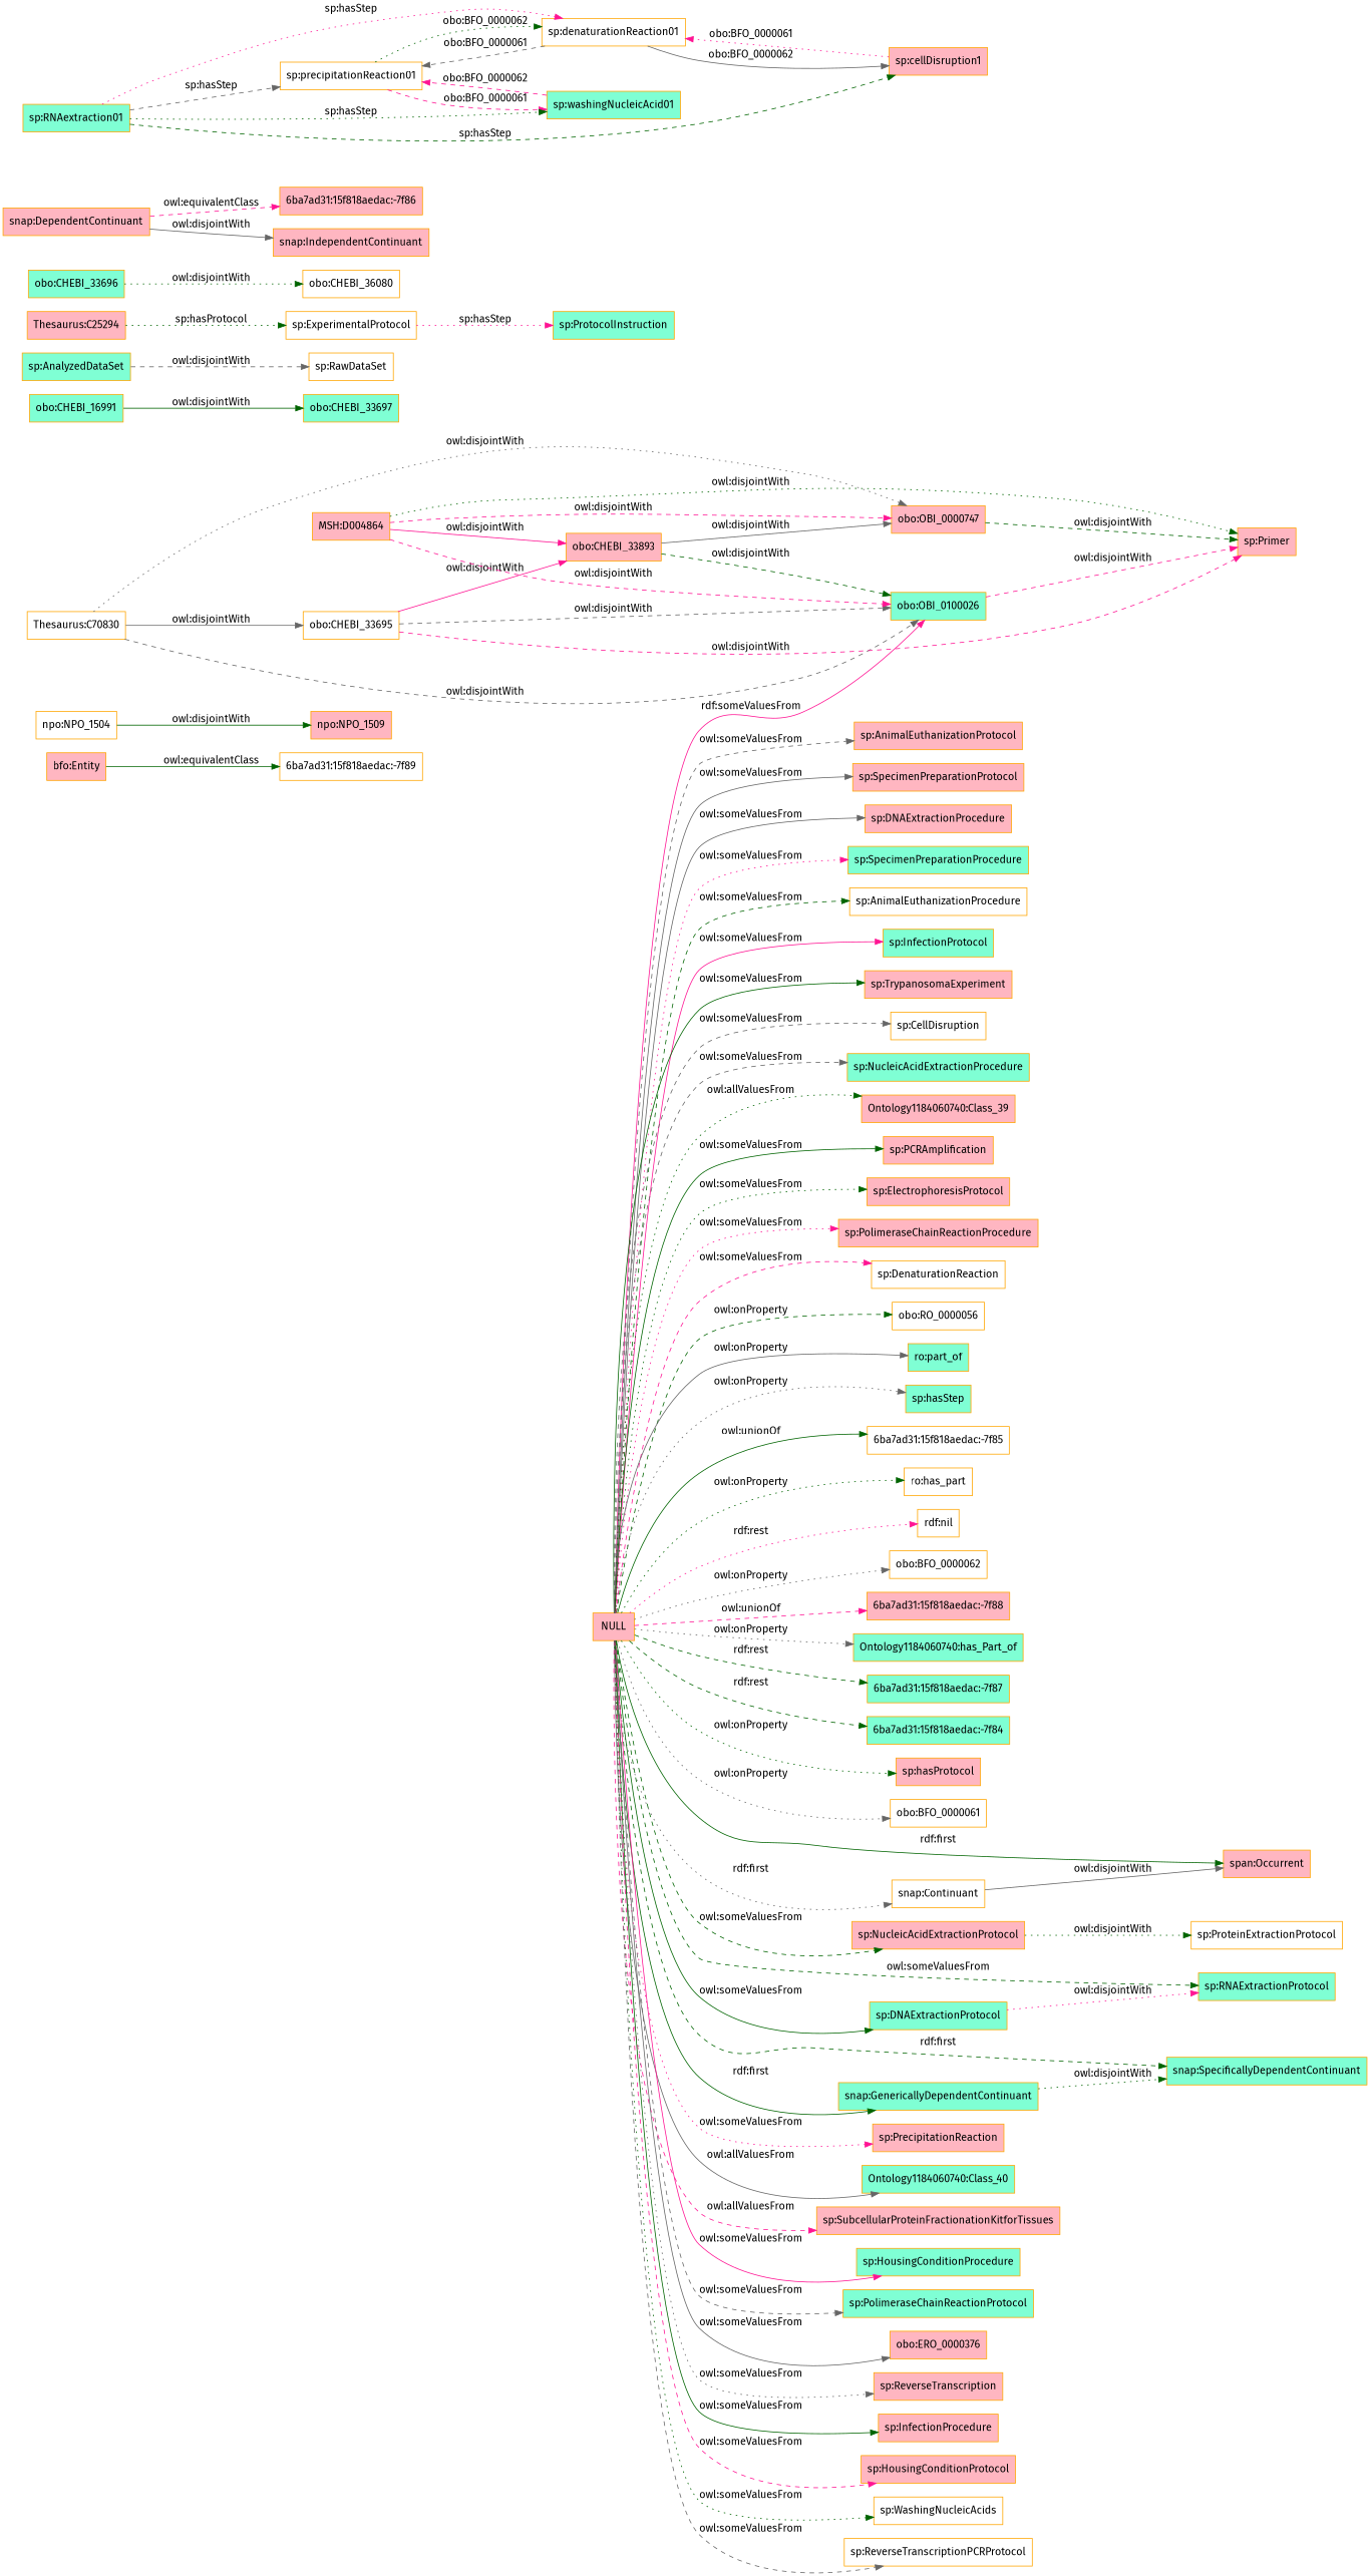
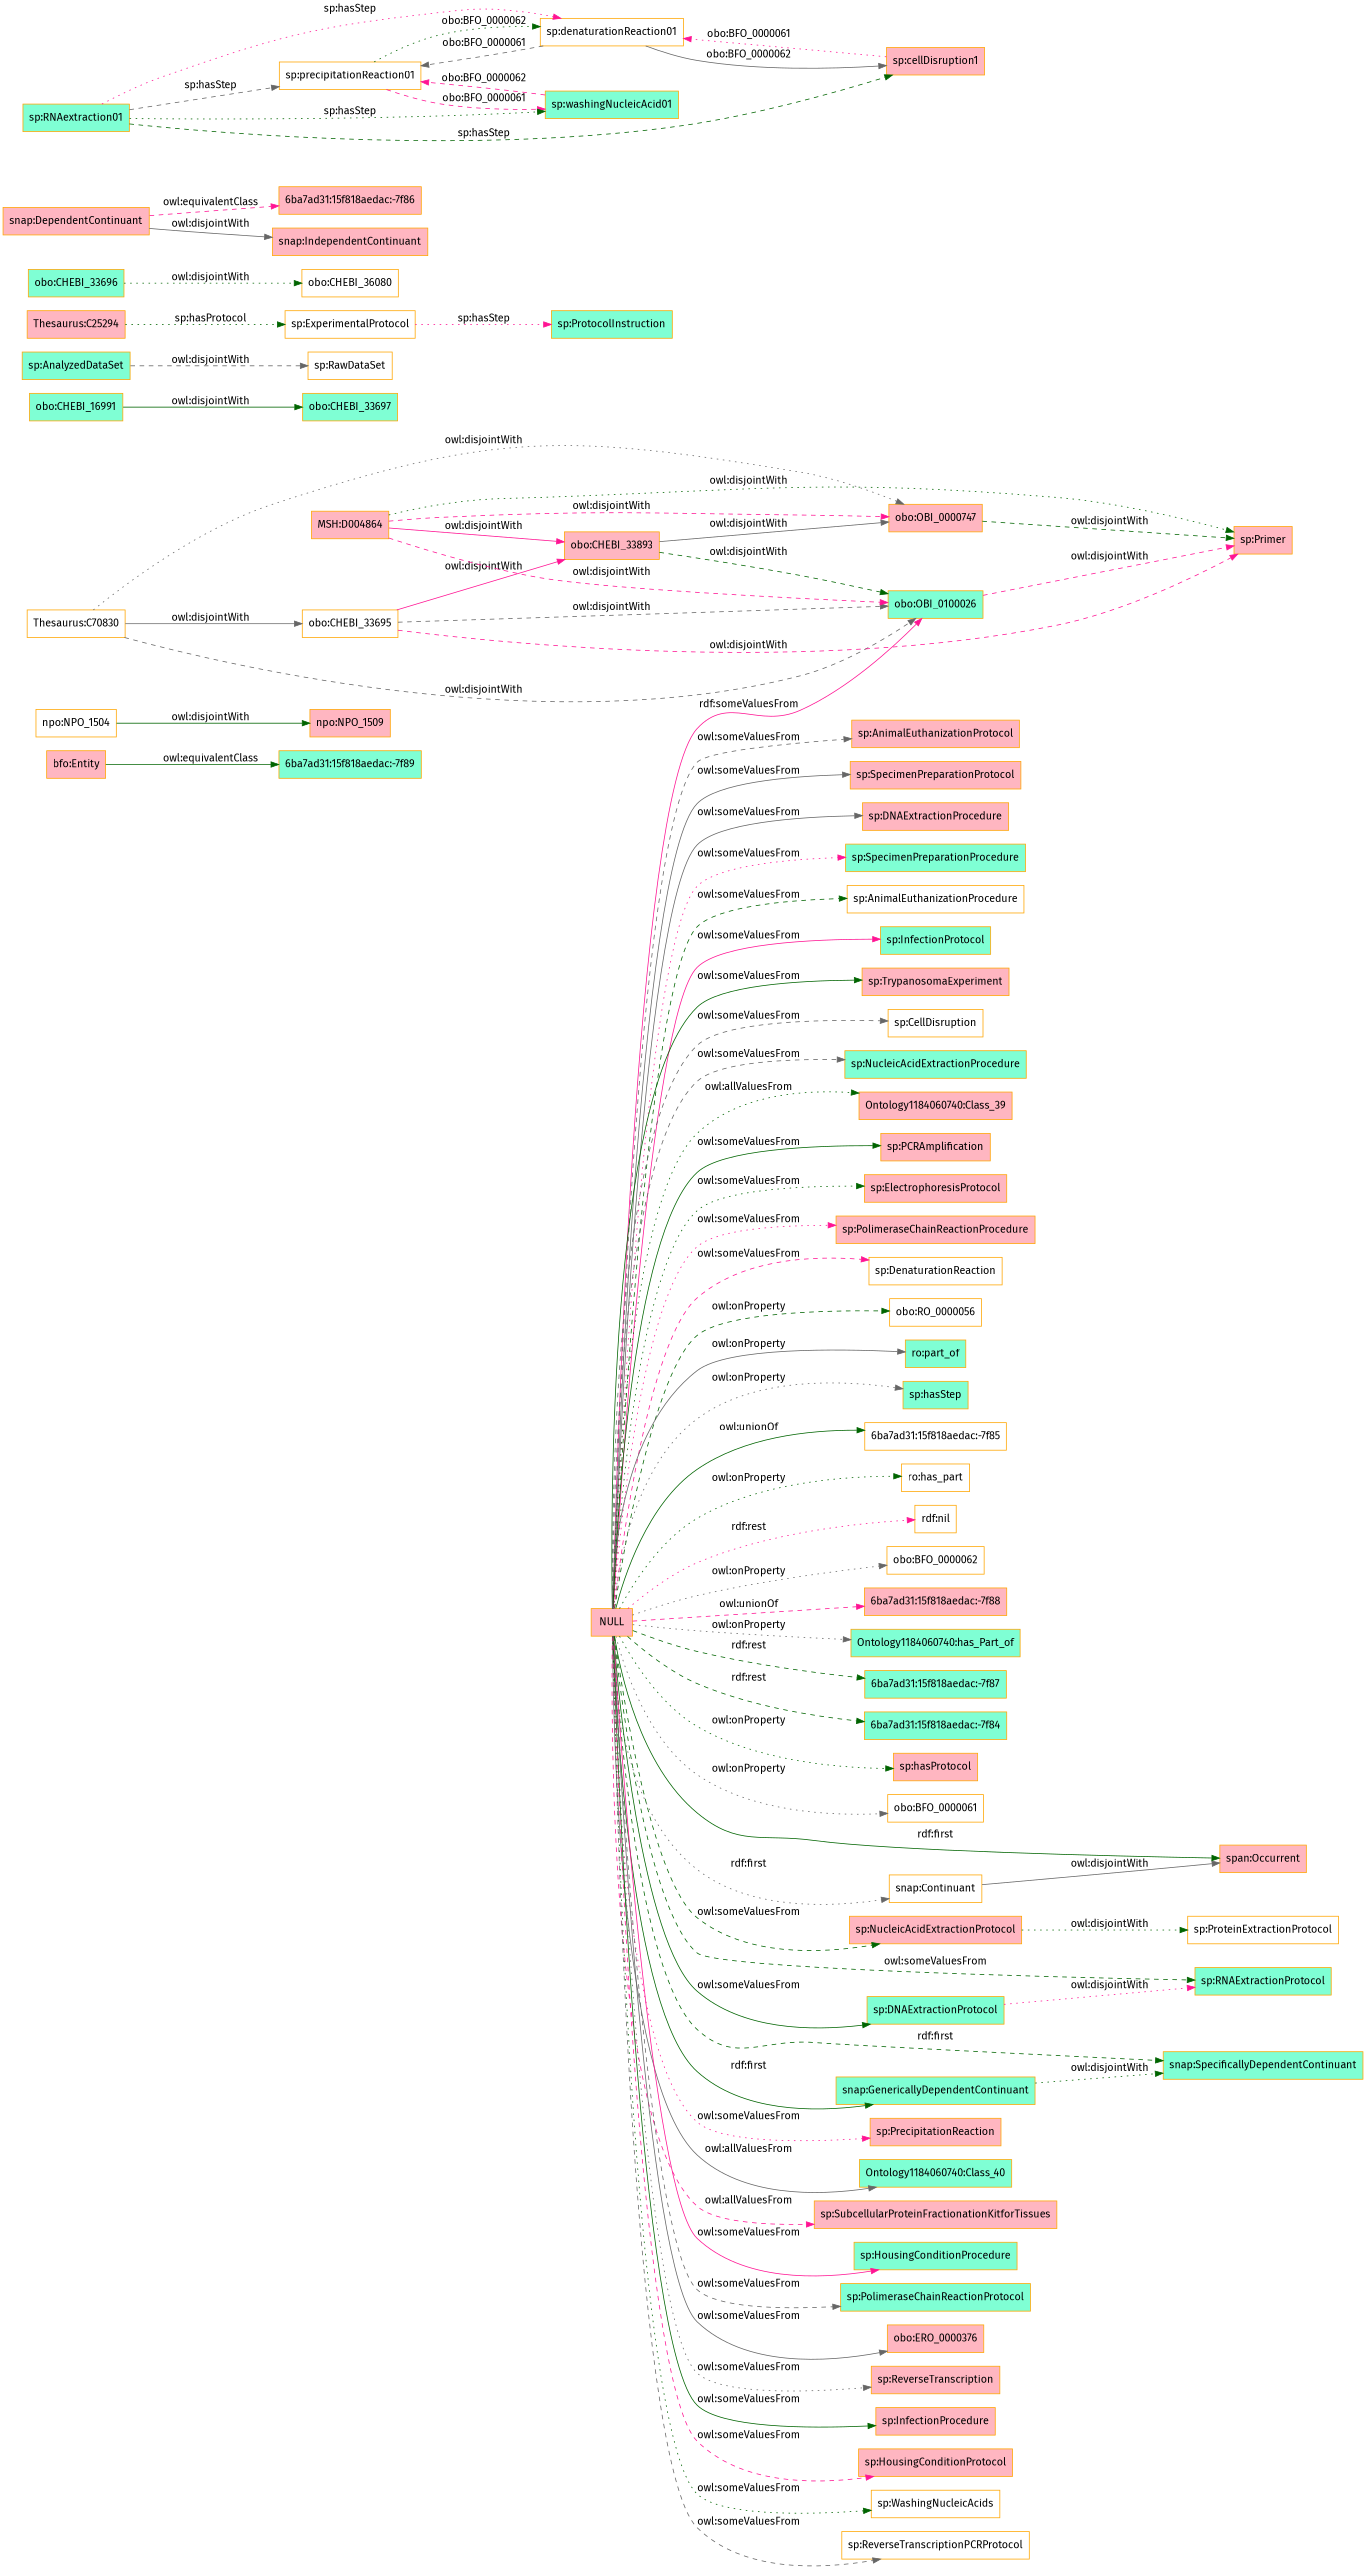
  digraph {
    fontname="Fira Sans"
    rankdir=LR
    node [color=orange fillcolor=lightpink fontname="Fira Sans" shape=rectangle style=filled]
    edge [color=darkgreen fontname="Fira Sans" style=dashed]
-   "6ba7ad31:15f818aedac:-7f89" [fillcolor=white]
+   "6ba7ad31:15f818aedac:-7f89" [fillcolor=aquamarine]
    "bfo:Entity"
    "npo:NPO_1504" [fillcolor=white]
    "npo:NPO_1509"
    "Thesaurus:C70830" [fillcolor=white]
    "obo:OBI_0000747"
    "obo:CHEBI_33695" [fillcolor=white]
    "obo:OBI_0100026" [fillcolor=aquamarine]
    "sp:Primer"
    "obo:CHEBI_33893"
    "obo:CHEBI_16991" [fillcolor=aquamarine]
    "obo:CHEBI_33697" [fillcolor=aquamarine]
    "sp:AnalyzedDataSet" [fillcolor=aquamarine]
    "sp:RawDataSet" [fillcolor=white]
    "snap:Continuant" [fillcolor=white]
    "span:Occurrent"
    "MSH:D004864"
    "sp:ExperimentalProtocol" [fillcolor=white]
    "sp:ProtocolInstruction" [fillcolor=aquamarine]
    "sp:ProteinExtractionProtocol" [fillcolor=white]
    "sp:NucleicAcidExtractionProtocol"
    "obo:CHEBI_33696" [fillcolor=aquamarine]
    "obo:CHEBI_36080" [fillcolor=white]
    "sp:DNAExtractionProtocol" [fillcolor=aquamarine]
    "sp:RNAExtractionProtocol" [fillcolor=aquamarine]
    "snap:GenericallyDependentContinuant" [fillcolor=aquamarine]
    "snap:SpecificallyDependentContinuant" [fillcolor=aquamarine]
    "Thesaurus:C25294"
    "snap:DependentContinuant"
    "6ba7ad31:15f818aedac:-7f86"
    "snap:IndependentContinuant"
    NULL
    "sp:PrecipitationReaction"
    "Ontology1184060740:Class_40" [fillcolor=aquamarine]
    "sp:SubcellularProteinFractionationKitforTissues"
    "sp:HousingConditionProcedure" [fillcolor=aquamarine]
    "sp:PolimeraseChainReactionProtocol" [fillcolor=aquamarine]
    "obo:ERO_0000376"
    "sp:ReverseTranscription"
    "sp:InfectionProcedure"
    "sp:HousingConditionProtocol"
    "sp:WashingNucleicAcids" [fillcolor=white]
    "sp:ReverseTranscriptionPCRProtocol" [fillcolor=white]
    "sp:AnimalEuthanizationProtocol"
    "sp:SpecimenPreparationProtocol"
    "sp:DNAExtractionProcedure"
    "sp:SpecimenPreparationProcedure" [fillcolor=aquamarine]
    "sp:AnimalEuthanizationProcedure" [fillcolor=white]
    "sp:InfectionProtocol" [fillcolor=aquamarine]
    "sp:TrypanosomaExperiment"
    "sp:CellDisruption" [fillcolor=white]
    "sp:NucleicAcidExtractionProcedure" [fillcolor=aquamarine]
    "Ontology1184060740:Class_39"
    "sp:PCRAmplification"
    "sp:ElectrophoresisProtocol"
    "sp:PolimeraseChainReactionProcedure"
    "sp:DenaturationReaction" [fillcolor=white]
    "obo:RO_0000056" [fillcolor=white]
    "ro:part_of" [fillcolor=aquamarine]
    "sp:hasStep" [fillcolor=aquamarine]
    "6ba7ad31:15f818aedac:-7f85" [fillcolor=white]
    "ro:has_part" [fillcolor=white]
    "rdf:nil" [fillcolor=white]
    "obo:BFO_0000062" [fillcolor=white]
    "6ba7ad31:15f818aedac:-7f88"
    "Ontology1184060740:has_Part_of" [fillcolor=aquamarine]
    "6ba7ad31:15f818aedac:-7f87" [fillcolor=aquamarine]
    "6ba7ad31:15f818aedac:-7f84" [fillcolor=aquamarine]
    "sp:hasProtocol"
    "obo:BFO_0000061" [fillcolor=white]
    "sp:precipitationReaction01" [fillcolor=white]
    "sp:washingNucleicAcid01" [fillcolor=aquamarine]
    "sp:denaturationReaction01" [fillcolor=white]
    "sp:cellDisruption1"
    "sp:RNAextraction01" [fillcolor=aquamarine]
    "bfo:Entity" -> "6ba7ad31:15f818aedac:-7f89" [label="owl:equivalentClass" style=solid]
    "npo:NPO_1504" -> "npo:NPO_1509" [label="owl:disjointWith" style=solid]
    "Thesaurus:C70830" -> "obo:OBI_0000747" [color=gray40 label="owl:disjointWith" style=dotted]
    "Thesaurus:C70830" -> "obo:CHEBI_33695" [color=gray40 label="owl:disjointWith" style=solid]
    "Thesaurus:C70830" -> "obo:OBI_0100026" [color=gray40 label="owl:disjointWith"]
    "obo:OBI_0000747" -> "sp:Primer" [label="owl:disjointWith"]
    "obo:CHEBI_33695" -> "obo:OBI_0100026" [color=gray40 label="owl:disjointWith"]
    "obo:CHEBI_33695" -> "sp:Primer" [color=deeppink label="owl:disjointWith"]
    "obo:CHEBI_33695" -> "obo:CHEBI_33893" [color=deeppink label="owl:disjointWith" style=solid]
    "obo:OBI_0100026" -> "sp:Primer" [color=deeppink label="owl:disjointWith"]
    "obo:CHEBI_33893" -> "obo:OBI_0000747" [color=gray40 label="owl:disjointWith" style=solid]
    "obo:CHEBI_33893" -> "obo:OBI_0100026" [label="owl:disjointWith"]
    "obo:CHEBI_16991" -> "obo:CHEBI_33697" [label="owl:disjointWith" style=solid]
    "sp:AnalyzedDataSet" -> "sp:RawDataSet" [color=gray40 label="owl:disjointWith"]
    "snap:Continuant" -> "span:Occurrent" [color=gray40 label="owl:disjointWith" style=solid]
    "MSH:D004864" -> "obo:OBI_0000747" [color=deeppink label="owl:disjointWith"]
    "MSH:D004864" -> "obo:OBI_0100026" [color=deeppink label="owl:disjointWith"]
    "MSH:D004864" -> "sp:Primer" [label="owl:disjointWith" style=dotted]
    "MSH:D004864" -> "obo:CHEBI_33893" [color=deeppink label="owl:disjointWith" style=solid]
    "sp:ExperimentalProtocol" -> "sp:ProtocolInstruction" [color=deeppink label="sp:hasStep" style=dotted]
    "sp:NucleicAcidExtractionProtocol" -> "sp:ProteinExtractionProtocol" [label="owl:disjointWith" style=dotted]
    "obo:CHEBI_33696" -> "obo:CHEBI_36080" [label="owl:disjointWith" style=dotted]
    "sp:DNAExtractionProtocol" -> "sp:RNAExtractionProtocol" [color=deeppink label="owl:disjointWith" style=dotted]
    "snap:GenericallyDependentContinuant" -> "snap:SpecificallyDependentContinuant" [label="owl:disjointWith" style=dotted]
    "Thesaurus:C25294" -> "sp:ExperimentalProtocol" [label="sp:hasProtocol" style=dotted]
    "snap:DependentContinuant" -> "6ba7ad31:15f818aedac:-7f86" [color=deeppink label="owl:equivalentClass"]
    "snap:DependentContinuant" -> "snap:IndependentContinuant" [color=gray40 label="owl:disjointWith" style=solid]
    NULL -> "obo:OBI_0100026" [color=deeppink label="rdf:someValuesFrom" style=solid]
    NULL -> "snap:Continuant" [color=gray40 label="rdf:first" style=dotted]
    NULL -> "span:Occurrent" [label="rdf:first" style=solid]
    NULL -> "sp:NucleicAcidExtractionProtocol" [label="owl:someValuesFrom"]
    NULL -> "sp:DNAExtractionProtocol" [label="owl:someValuesFrom" style=solid]
    NULL -> "sp:RNAExtractionProtocol" [label="owl:someValuesFrom"]
    NULL -> "snap:GenericallyDependentContinuant" [label="rdf:first" style=solid]
    NULL -> "snap:SpecificallyDependentContinuant" [label="rdf:first"]
    NULL -> "sp:PrecipitationReaction" [color=deeppink label="owl:someValuesFrom" style=dotted]
    NULL -> "Ontology1184060740:Class_40" [color=gray40 label="owl:allValuesFrom" style=solid]
    NULL -> "sp:SubcellularProteinFractionationKitforTissues" [color=deeppink label="owl:allValuesFrom"]
    NULL -> "sp:HousingConditionProcedure" [color=deeppink label="owl:someValuesFrom" style=solid]
    NULL -> "sp:PolimeraseChainReactionProtocol" [color=gray40 label="owl:someValuesFrom"]
    NULL -> "obo:ERO_0000376" [color=gray40 label="owl:someValuesFrom" style=solid]
    NULL -> "sp:ReverseTranscription" [color=gray40 label="owl:someValuesFrom" style=dotted]
    NULL -> "sp:InfectionProcedure" [label="owl:someValuesFrom" style=solid]
    NULL -> "sp:HousingConditionProtocol" [color=deeppink label="owl:someValuesFrom"]
    NULL -> "sp:WashingNucleicAcids" [label="owl:someValuesFrom" style=dotted]
    NULL -> "sp:ReverseTranscriptionPCRProtocol" [color=gray40 label="owl:someValuesFrom"]
    NULL -> "sp:AnimalEuthanizationProtocol" [color=gray40 label="owl:someValuesFrom"]
    NULL -> "sp:SpecimenPreparationProtocol" [color=gray40 label="owl:someValuesFrom" style=solid]
    NULL -> "sp:DNAExtractionProcedure" [color=gray40 label="owl:someValuesFrom" style=solid]
    NULL -> "sp:SpecimenPreparationProcedure" [color=deeppink label="owl:someValuesFrom" style=dotted]
    NULL -> "sp:AnimalEuthanizationProcedure" [label="owl:someValuesFrom"]
    NULL -> "sp:InfectionProtocol" [color=deeppink label="owl:someValuesFrom" style=solid]
    NULL -> "sp:TrypanosomaExperiment" [label="owl:someValuesFrom" style=solid]
    NULL -> "sp:CellDisruption" [color=gray40 label="owl:someValuesFrom"]
    NULL -> "sp:NucleicAcidExtractionProcedure" [color=gray40 label="owl:someValuesFrom"]
    NULL -> "Ontology1184060740:Class_39" [label="owl:allValuesFrom" style=dotted]
    NULL -> "sp:PCRAmplification" [label="owl:someValuesFrom" style=solid]
    NULL -> "sp:ElectrophoresisProtocol" [label="owl:someValuesFrom" style=dotted]
    NULL -> "sp:PolimeraseChainReactionProcedure" [color=deeppink label="owl:someValuesFrom" style=dotted]
    NULL -> "sp:DenaturationReaction" [color=deeppink label="owl:someValuesFrom"]
    NULL -> "obo:RO_0000056" [label="owl:onProperty"]
    NULL -> "ro:part_of" [color=gray40 label="owl:onProperty" style=solid]
    NULL -> "sp:hasStep" [color=gray40 label="owl:onProperty" style=dotted]
    NULL -> "6ba7ad31:15f818aedac:-7f85" [label="owl:unionOf" style=solid]
    NULL -> "ro:has_part" [label="owl:onProperty" style=dotted]
    NULL -> "rdf:nil" [color=deeppink label="rdf:rest" style=dotted]
    NULL -> "obo:BFO_0000062" [color=gray40 label="owl:onProperty" style=dotted]
    NULL -> "6ba7ad31:15f818aedac:-7f88" [color=deeppink label="owl:unionOf"]
    NULL -> "Ontology1184060740:has_Part_of" [color=gray40 label="owl:onProperty" style=dotted]
    NULL -> "6ba7ad31:15f818aedac:-7f87" [label="rdf:rest"]
    NULL -> "6ba7ad31:15f818aedac:-7f84" [label="rdf:rest"]
    NULL -> "sp:hasProtocol" [label="owl:onProperty" style=dotted]
    NULL -> "obo:BFO_0000061" [color=gray40 label="owl:onProperty" style=dotted]
    "sp:precipitationReaction01" -> "sp:washingNucleicAcid01" [color=deeppink label="obo:BFO_0000061"]
    "sp:precipitationReaction01" -> "sp:denaturationReaction01" [label="obo:BFO_0000062" style=dotted]
    "sp:washingNucleicAcid01" -> "sp:precipitationReaction01" [color=deeppink label="obo:BFO_0000062"]
    "sp:denaturationReaction01" -> "sp:precipitationReaction01" [color=gray40 label="obo:BFO_0000061"]
    "sp:denaturationReaction01" -> "sp:cellDisruption1" [color=gray40 label="obo:BFO_0000062" style=solid]
    "sp:cellDisruption1" -> "sp:denaturationReaction01" [color=deeppink label="obo:BFO_0000061" style=dotted]
    "sp:RNAextraction01" -> "sp:precipitationReaction01" [color=gray40 label="sp:hasStep"]
    "sp:RNAextraction01" -> "sp:washingNucleicAcid01" [label="sp:hasStep" style=dotted]
    "sp:RNAextraction01" -> "sp:denaturationReaction01" [color=deeppink label="sp:hasStep" style=dotted]
    "sp:RNAextraction01" -> "sp:cellDisruption1" [label="sp:hasStep"]
  }
